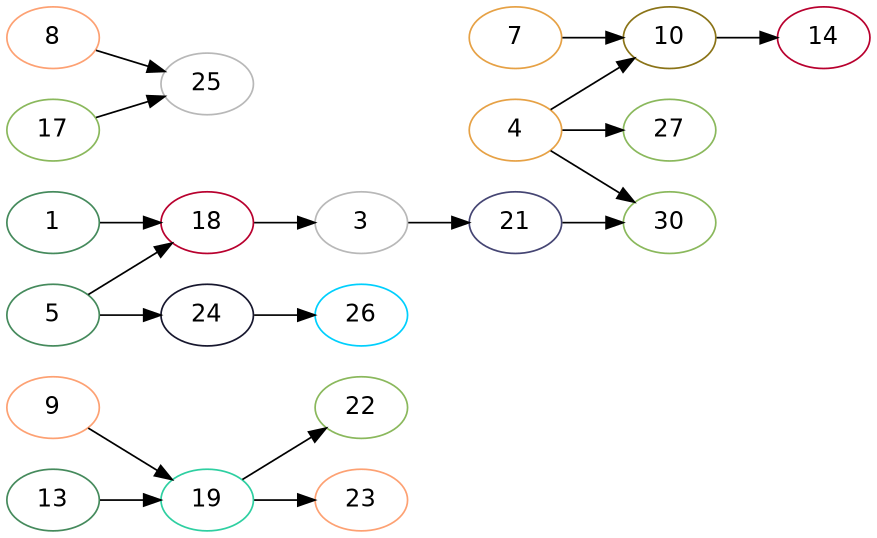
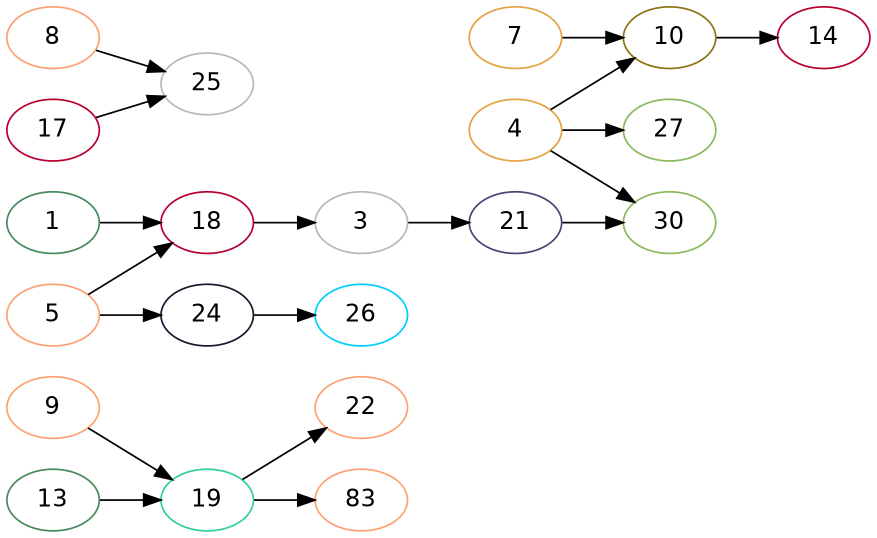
  digraph {
    fontname="DejaVu Sans"
    rankdir=LR
    node [color="#fda173" fontname="DejaVu Sans"]
    edge [color=black fontname="DejaVu Sans"]
    19 [color="#2ecfa1"]
-   22 [color="#8ab85c"]
-   23
+   22
+   23 [label=83]
    9
    13 [color="#458a5c"]
    10 [color="#8a7317"]
    14 [color="#b8002e"]
    4 [color="#e6a145"]
    27 [color="#8ab85c"]
    30 [color="#8ab85c"]
    7 [color="#e6a145"]
    21 [color="#454573"]
    25 [color="#b8b8b8"]
    3 [color="#b8b8b8"]
    18 [color="#b8002e"]
    8
-   17 [color="#8ab85c"]
+   17 [color="#b8002e"]
    1 [color="#458a5c"]
-   5 [color="#458a5c"]
+   5
    24 [color="#17172e"]
    26 [color="#00cffd"]
    19 -> 22
    19 -> 23
    9 -> 19
    13 -> 19
    10 -> 14
    4 -> 10
    4 -> 27
    4 -> 30
    7 -> 10
    21 -> 30
    3 -> 21
    18 -> 3
    8 -> 25
    17 -> 25
    1 -> 18
    5 -> 18
    5 -> 24
    24 -> 26
  }
